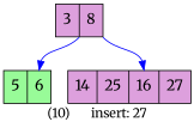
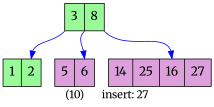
  digraph {
    fontname=Merriweather
    label="(10)	insert: 27"
    labeljust=center
    labelloc=b
    ordering=out
    node [fillcolor=palegreen fontcolor=black fontname=Merriweather fontsize=16 shape=record style=filled]
    edge [arrowhead=normal color=blue fontname=Merriweather headport=f1]
-   n1 [fillcolor=plum height=0.5 label="<f0> 3|<f1> 8" width=0.5]
-   n3 [height=0.5 label="<f0> 5|<f1> 6" width=0.5]
+   n1 [height=0.5 label="<f0> 3|<f1> 8" width=0.5]
+   n2 [height=0.5 label="<f0> 1|<f1> 2" width=0.5]
+   n3 [fillcolor=plum height=0.5 label="<f0> 5|<f1> 6" width=0.5]
    n4 [fillcolor=plum height=0.5 label="<f0> 14|<f1> 25|<f2> 16|<f3> 27" width=0.5]
+   n1 -> n2 [tailport="f0:sw"]
    n1 -> n3 [tailport="f1:sw"]
    n1 -> n4 [headport=f2 tailport="f1:se"]
  }
